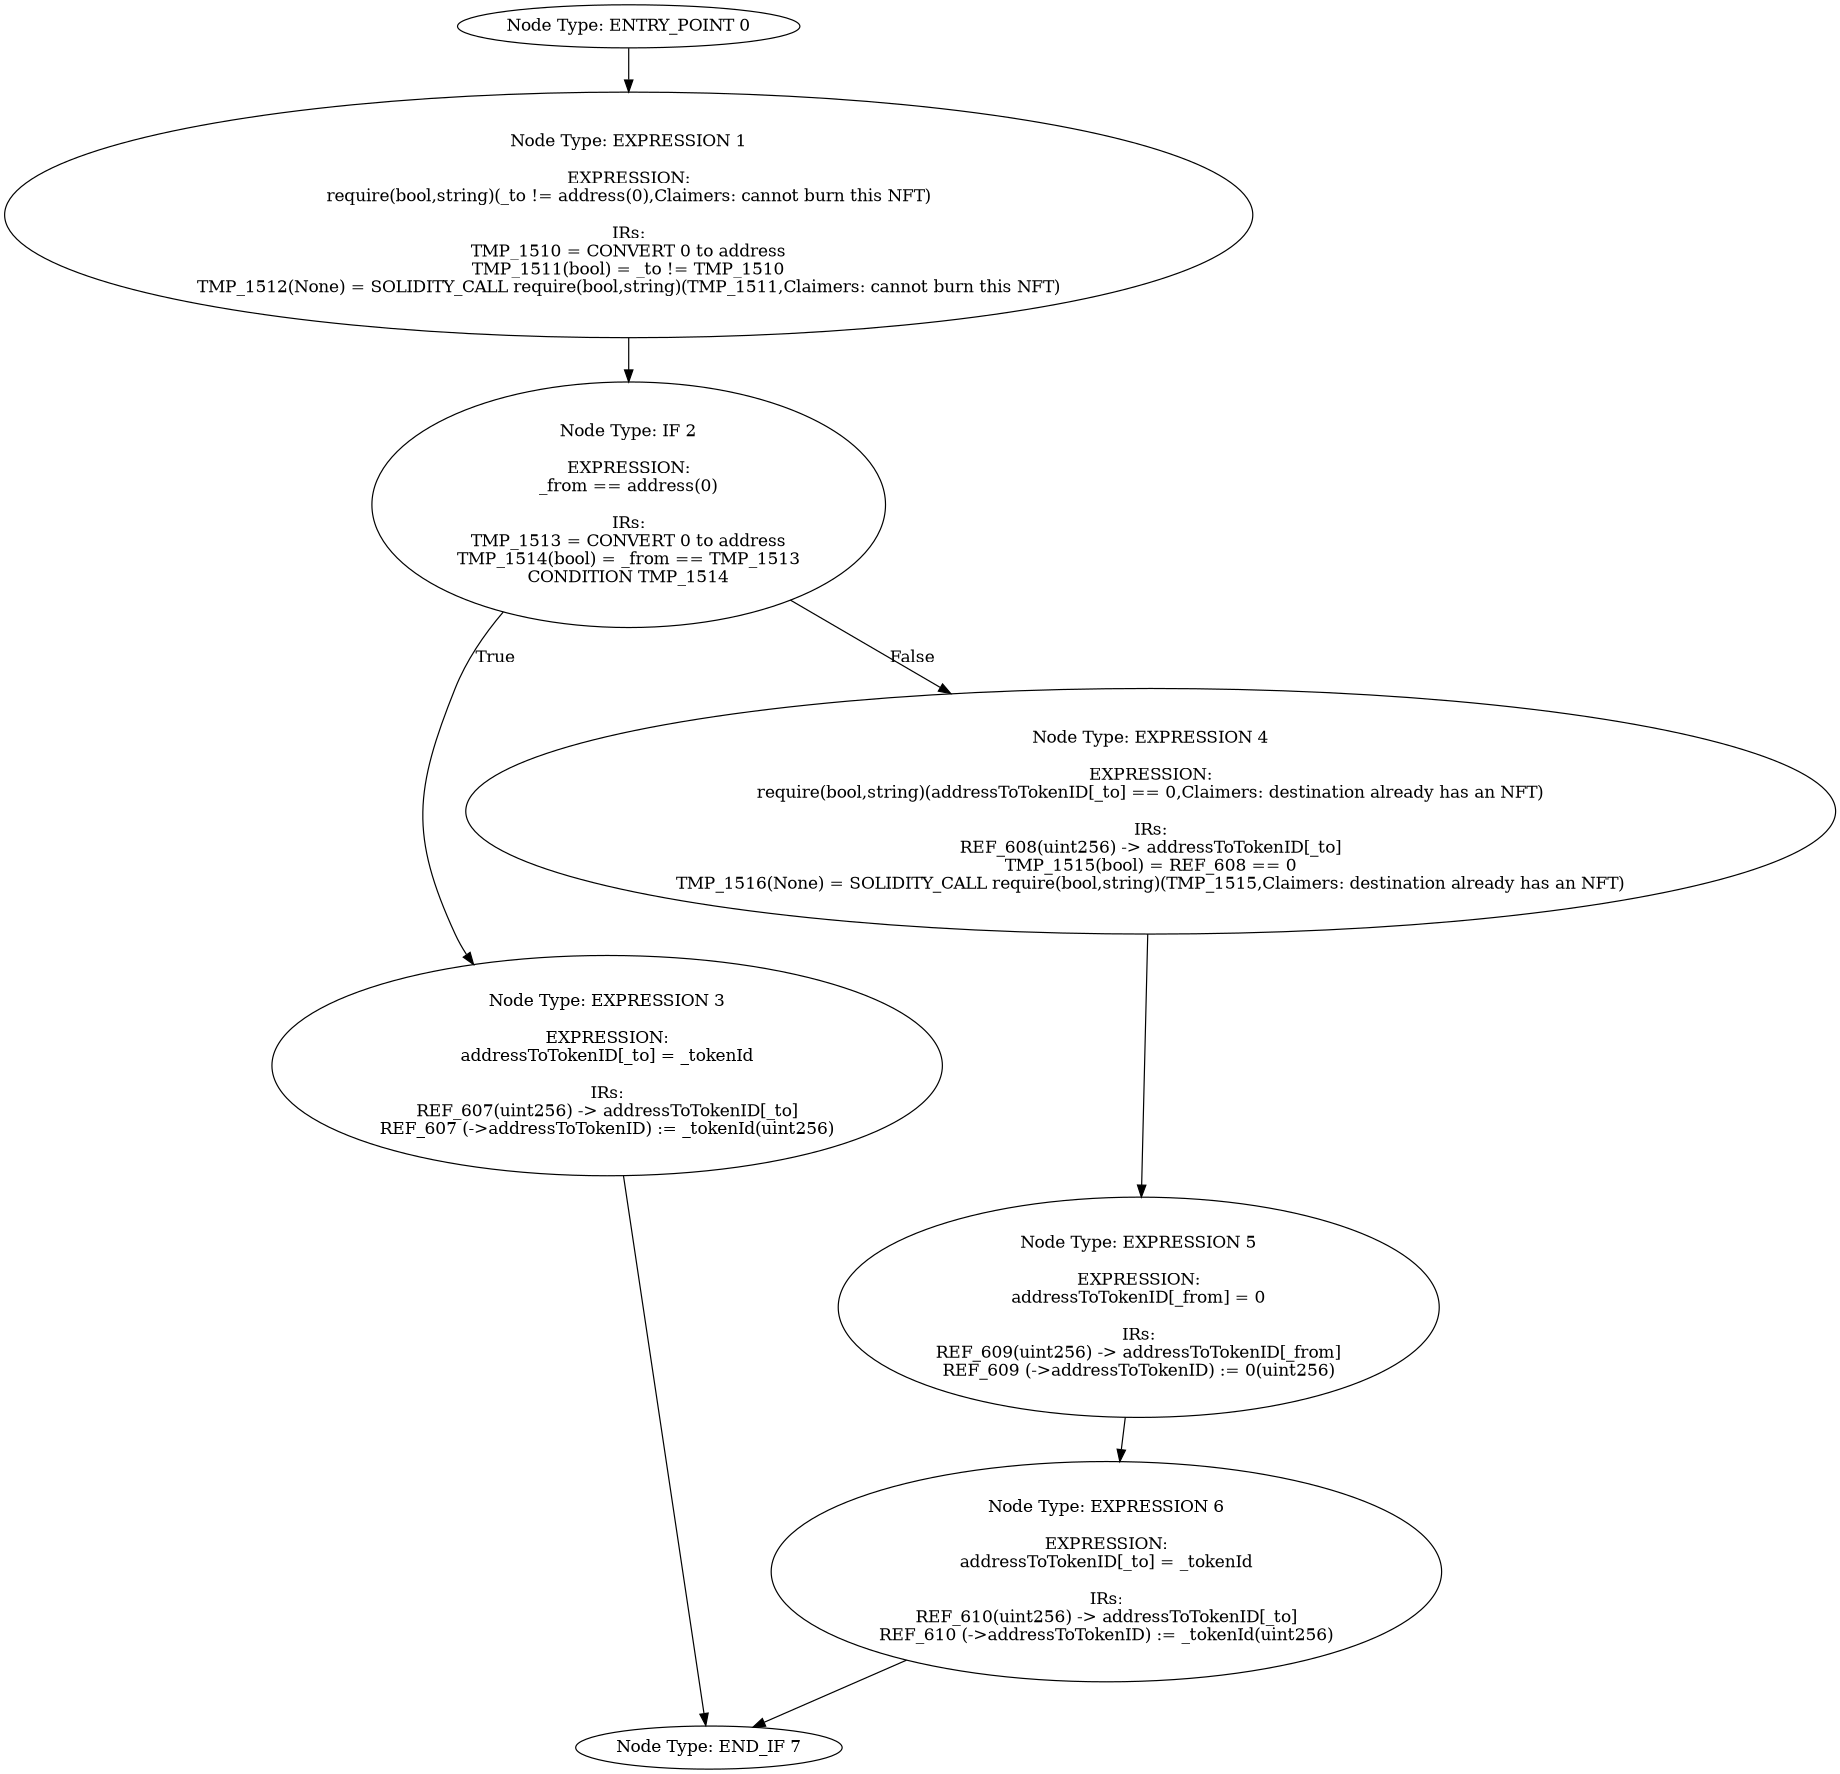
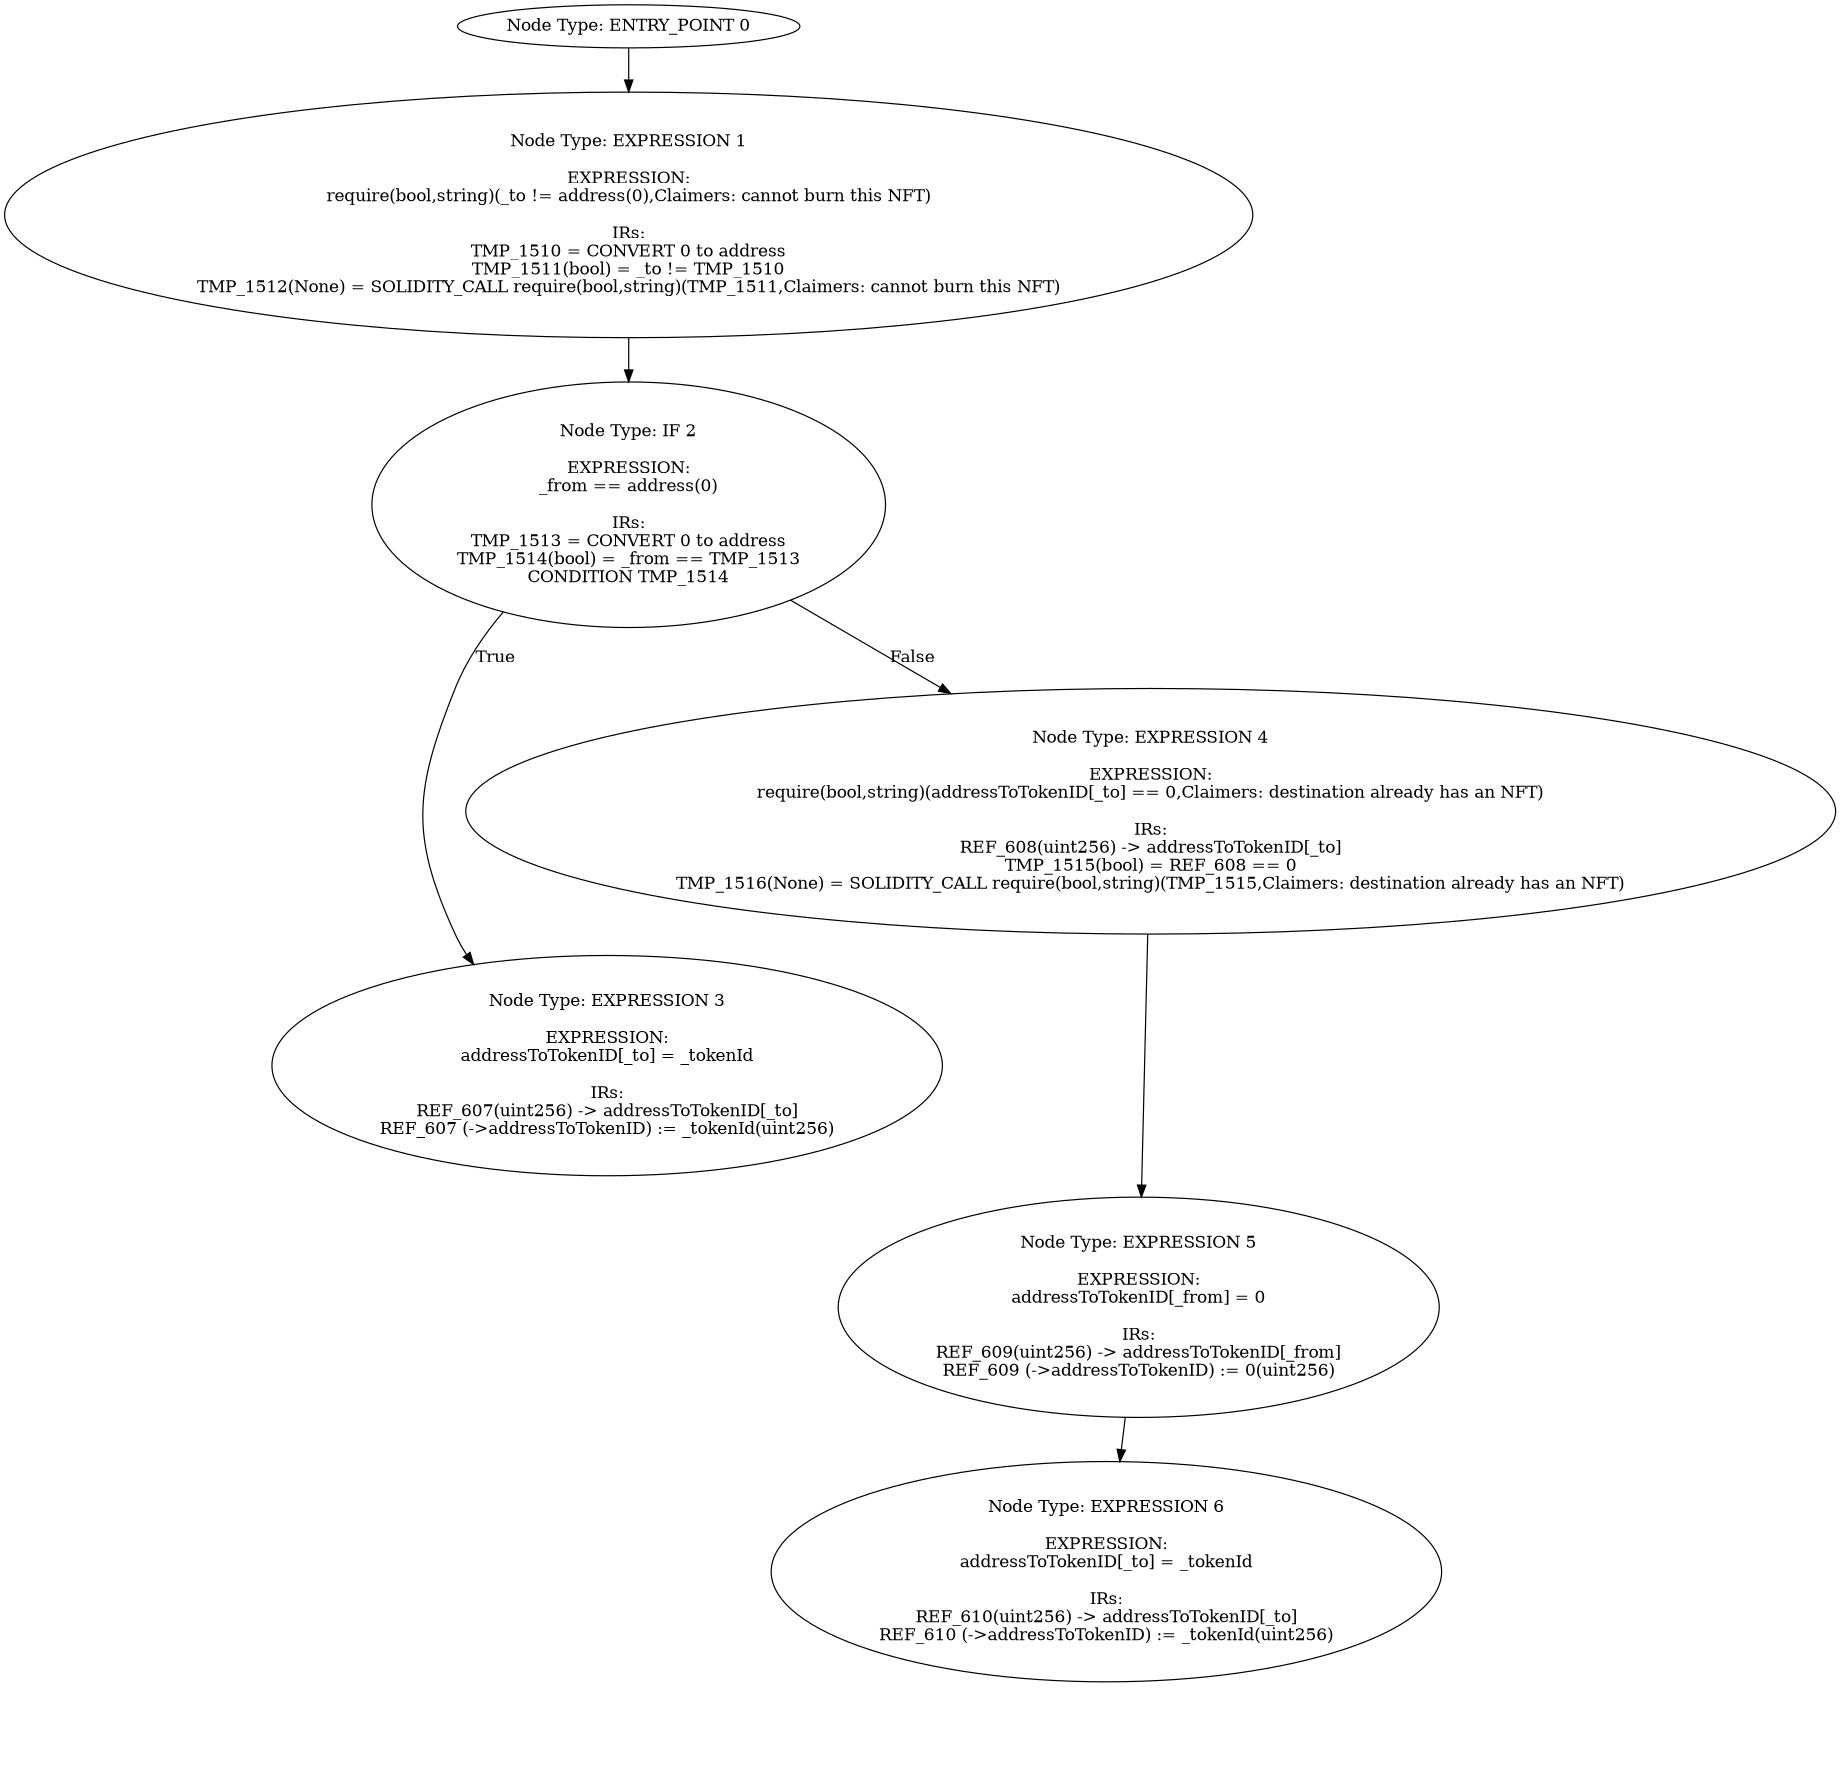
  digraph {
    n1 [label="Node Type: ENTRY_POINT 0\n"]
    n2 [label="Node Type: EXPRESSION 1\n\nEXPRESSION:\nrequire(bool,string)(_to != address(0),Claimers: cannot burn this NFT)\n\nIRs:\nTMP_1510 = CONVERT 0 to address\nTMP_1511(bool) = _to != TMP_1510\nTMP_1512(None) = SOLIDITY_CALL require(bool,string)(TMP_1511,Claimers: cannot burn this NFT)"]
    n3 [label="Node Type: IF 2\n\nEXPRESSION:\n_from == address(0)\n\nIRs:\nTMP_1513 = CONVERT 0 to address\nTMP_1514(bool) = _from == TMP_1513\nCONDITION TMP_1514"]
    n4 [label="Node Type: EXPRESSION 3\n\nEXPRESSION:\naddressToTokenID[_to] = _tokenId\n\nIRs:\nREF_607(uint256) -> addressToTokenID[_to]\nREF_607 (->addressToTokenID) := _tokenId(uint256)"]
    n5 [label="Node Type: EXPRESSION 4\n\nEXPRESSION:\nrequire(bool,string)(addressToTokenID[_to] == 0,Claimers: destination already has an NFT)\n\nIRs:\nREF_608(uint256) -> addressToTokenID[_to]\nTMP_1515(bool) = REF_608 == 0\nTMP_1516(None) = SOLIDITY_CALL require(bool,string)(TMP_1515,Claimers: destination already has an NFT)"]
-   n6 [label="Node Type: END_IF 7\n"]
    n7 [label="Node Type: EXPRESSION 5\n\nEXPRESSION:\naddressToTokenID[_from] = 0\n\nIRs:\nREF_609(uint256) -> addressToTokenID[_from]\nREF_609 (->addressToTokenID) := 0(uint256)"]
    n8 [label="Node Type: EXPRESSION 6\n\nEXPRESSION:\naddressToTokenID[_to] = _tokenId\n\nIRs:\nREF_610(uint256) -> addressToTokenID[_to]\nREF_610 (->addressToTokenID) := _tokenId(uint256)"]
    n1 -> n2
    n2 -> n3
    n3 -> n4 [label=True]
    n3 -> n5 [label=False]
-   n4 -> n6
    n5 -> n7
    n7 -> n8
-   n8 -> n6
  }
